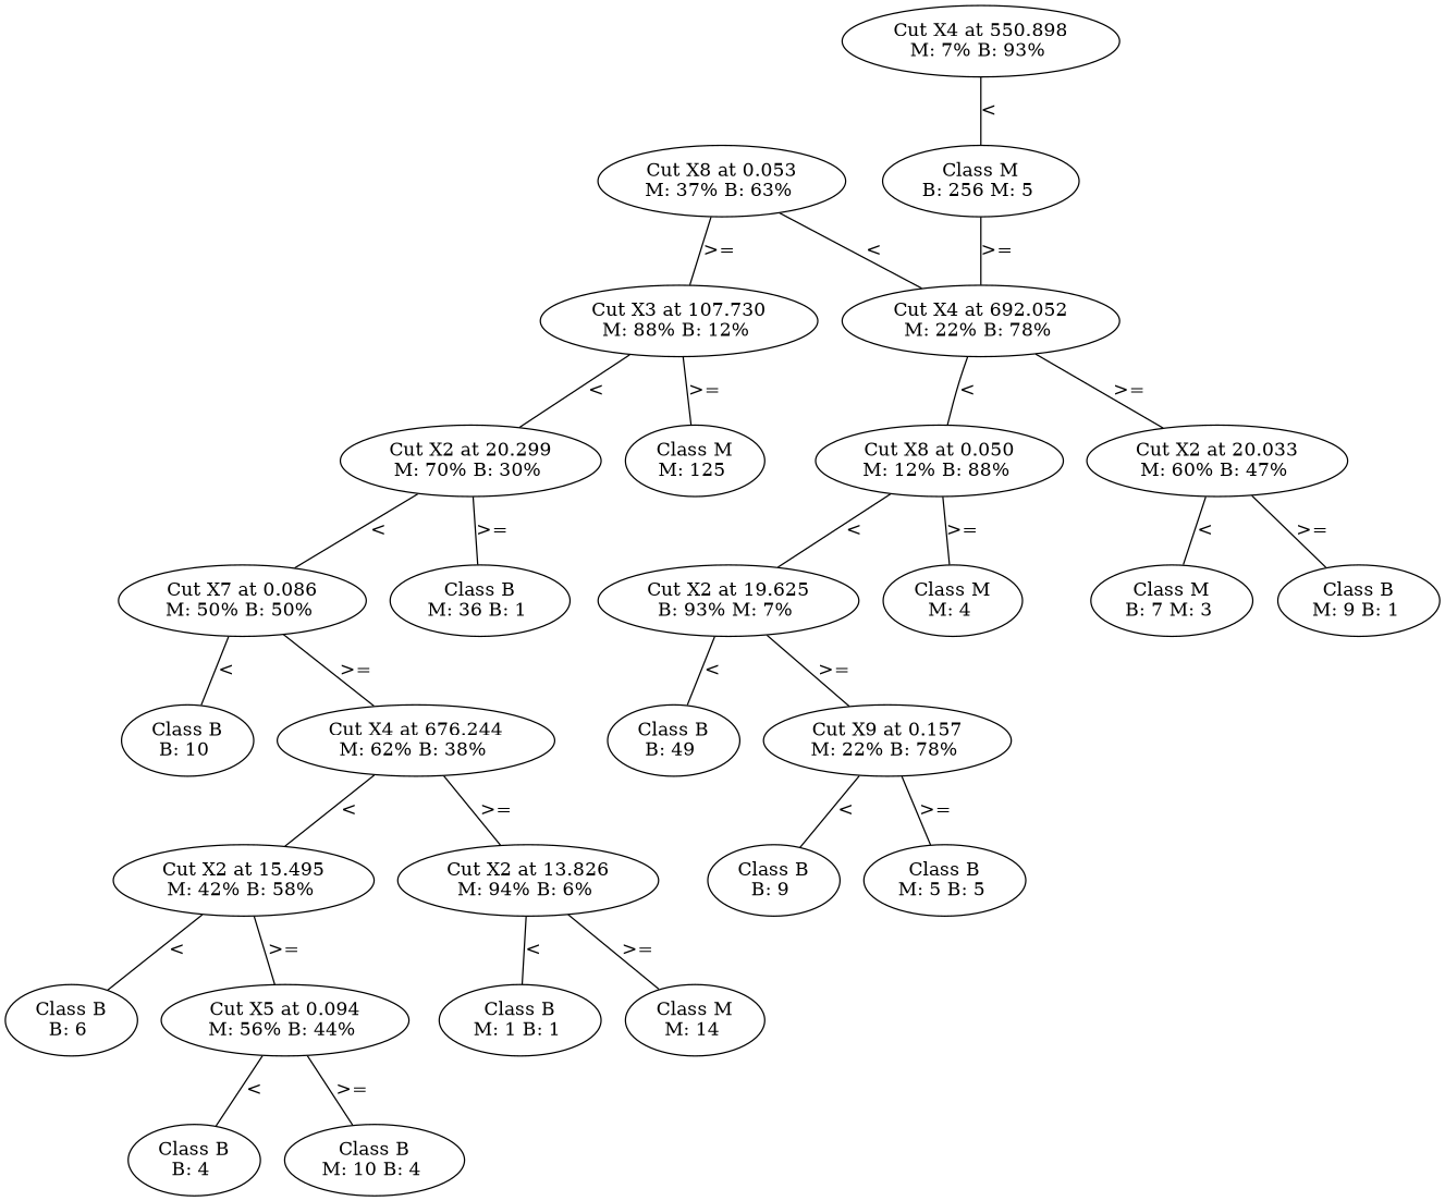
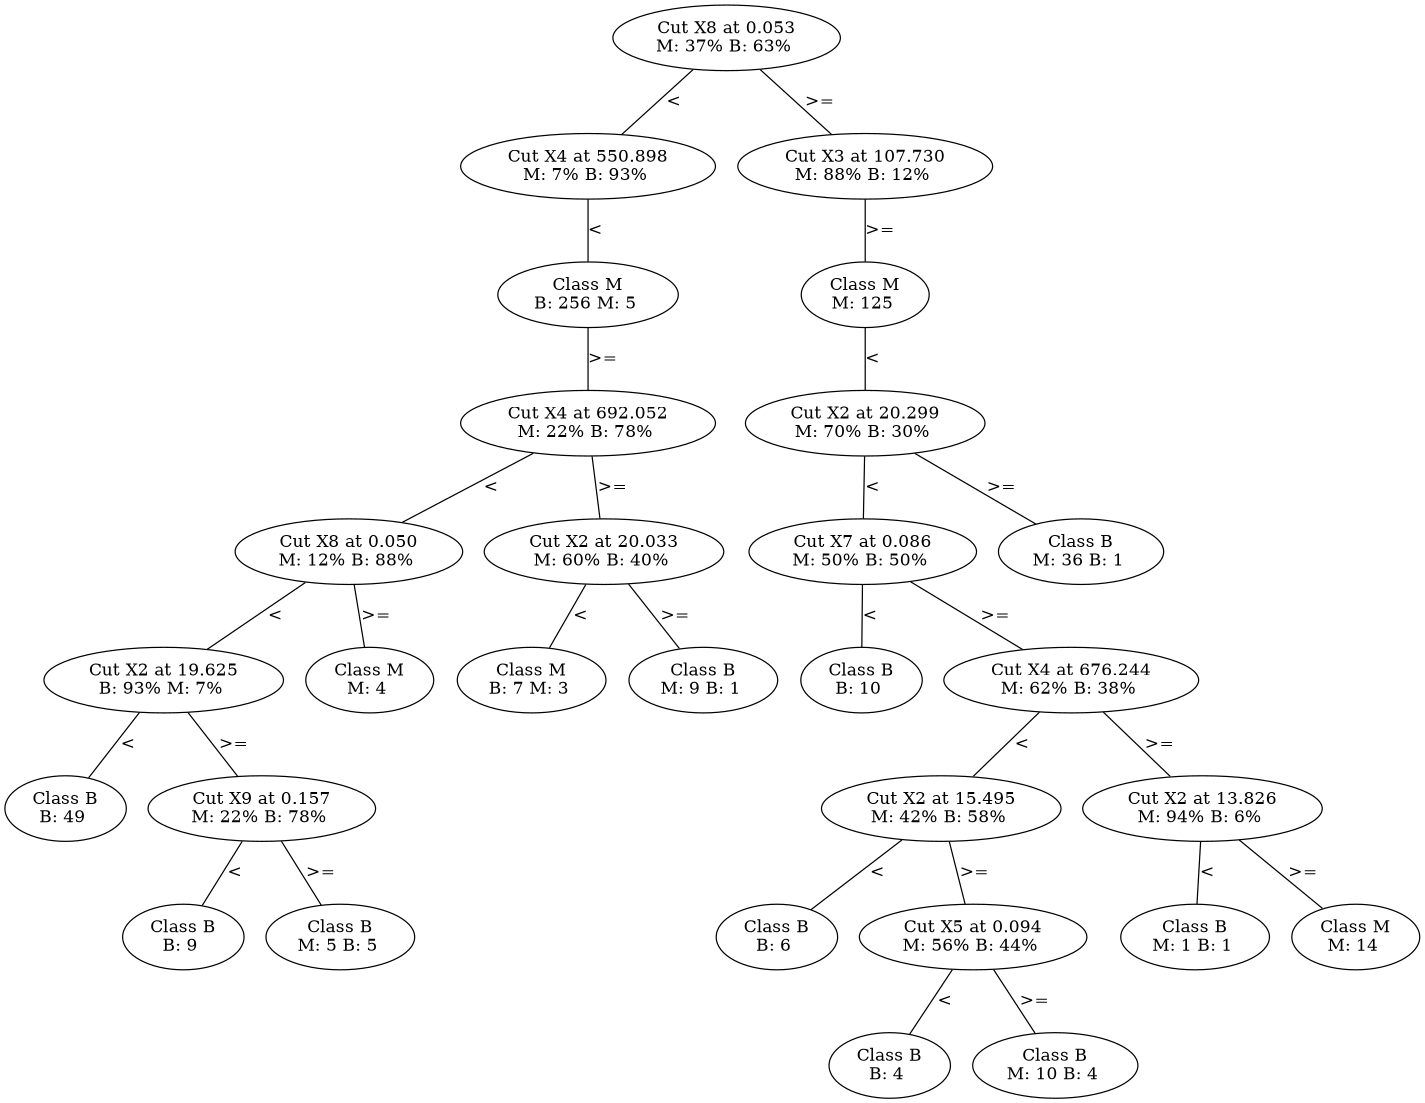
  graph {
    n1 [label="Cut X8 at 0.053\nM: 37% B: 63% "]
    n2 [label="Cut X4 at 550.898\nM: 7% B: 93% "]
    n3 [label="Cut X3 at 107.730\nM: 88% B: 12% "]
    n4 [label="Class M\nB: 256 M: 5 "]
    n5 [label="Cut X2 at 20.299\nM: 70% B: 30% "]
    n6 [label="Class M\nM: 125 "]
    n7 [label="Cut X4 at 692.052\nM: 22% B: 78% "]
    n8 [label="Cut X8 at 0.050\nM: 12% B: 88% "]
-   n9 [label="Cut X2 at 20.033\nM: 60% B: 47% "]
+   n9 [label="Cut X2 at 20.033\nM: 60% B: 40% "]
    n10 [label="Cut X2 at 19.625\nB: 93% M: 7% "]
    n11 [label="Class M\nM: 4 "]
    n12 [label="Class M\nB: 7 M: 3 "]
    n13 [label="Class B\nM: 9 B: 1 "]
    n14 [label="Class B\nB: 49 "]
    n15 [label="Cut X9 at 0.157\nM: 22% B: 78% "]
    n16 [label="Class B\nB: 9 "]
    n17 [label="Class B\nM: 5 B: 5 "]
    n18 [label="Cut X7 at 0.086\nM: 50% B: 50% "]
    n19 [label="Class B\nM: 36 B: 1 "]
    n20 [label="Class B\nB: 10 "]
    n21 [label="Cut X4 at 676.244\nM: 62% B: 38% "]
    n22 [label="Cut X2 at 15.495\nM: 42% B: 58% "]
    n23 [label="Cut X2 at 13.826\nM: 94% B: 6% "]
    n24 [label="Class B\nB: 6 "]
    n25 [label="Cut X5 at 0.094\nM: 56% B: 44% "]
    n26 [label="Class B\nM: 1 B: 1 "]
    n27 [label="Class M\nM: 14 "]
    n28 [label="Class B\nB: 4 "]
    n29 [label="Class B\nM: 10 B: 4 "]
-   n1 -- n7 [label="<"]
+   n1 -- n2 [label="<"]
    n1 -- n3 [label=">="]
    n2 -- n4 [label="<"]
-   n3 -- n5 [label="<"]
+   n6 -- n5 [label="<"]
    n3 -- n6 [label=">="]
    n4 -- n7 [label=">="]
    n5 -- n18 [label="<"]
    n5 -- n19 [label=">="]
    n7 -- n8 [label="<"]
    n7 -- n9 [label=">="]
    n8 -- n10 [label="<"]
    n8 -- n11 [label=">="]
    n9 -- n12 [label="<"]
    n9 -- n13 [label=">="]
    n10 -- n14 [label="<"]
    n10 -- n15 [label=">="]
    n15 -- n16 [label="<"]
    n15 -- n17 [label=">="]
    n18 -- n20 [label="<"]
    n18 -- n21 [label=">="]
    n21 -- n22 [label="<"]
    n21 -- n23 [label=">="]
    n22 -- n24 [label="<"]
    n22 -- n25 [label=">="]
    n23 -- n26 [label="<"]
    n23 -- n27 [label=">="]
    n25 -- n28 [label="<"]
    n25 -- n29 [label=">="]
  }
